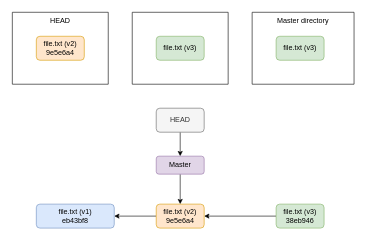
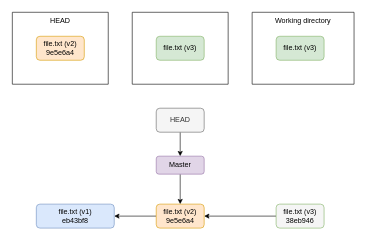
  <mxCell id="0" />
  <mxCell id="1" parent="0" />
  <mxCell id="2" value="" style="swimlane;startSize=0;" parent="1" vertex="1"><mxGeometry x="20" y="20" width="160" height="120" as="geometry" /></mxCell>
  <mxCell id="3" value="file.txt (v2) 9e5e6a4" style="rounded=1;whiteSpace=wrap;html=1;fillColor=#ffe6cc;strokeColor=#d79b00;" parent="2" vertex="1"><mxGeometry x="40" y="40" width="80" height="40" as="geometry" /></mxCell>
  <mxCell id="4" value="HEAD" style="text;html=1;align=center;verticalAlign=middle;whiteSpace=wrap;rounded=0;" parent="2" vertex="1"><mxGeometry width="160" height="30" as="geometry" /></mxCell>
  <mxCell id="5" value="" style="swimlane;startSize=0;" parent="1" vertex="1"><mxGeometry x="220" y="20" width="160" height="120" as="geometry" /></mxCell>
  <mxCell id="6" value="file.txt (v3)" style="rounded=1;whiteSpace=wrap;html=1;fillColor=#d5e8d4;strokeColor=#82b366;" parent="5" vertex="1"><mxGeometry x="40" y="40" width="80" height="40" as="geometry" /></mxCell>
  <mxCell id="7" value="" style="swimlane;startSize=0;" parent="1" vertex="1"><mxGeometry x="420" y="20" width="170" height="120" as="geometry" /></mxCell>
  <mxCell id="8" value="file.txt (v3)" style="rounded=1;whiteSpace=wrap;html=1;fillColor=#d5e8d4;strokeColor=#82b366;" parent="7" vertex="1"><mxGeometry x="40" y="40" width="80" height="40" as="geometry" /></mxCell>
- <mxCell id="9" value="Master directory" style="text;html=1;align=center;verticalAlign=middle;whiteSpace=wrap;rounded=0;" parent="7" vertex="1"><mxGeometry width="170" height="30" as="geometry" /></mxCell>
+ <mxCell id="9" value="Working directory" style="text;html=1;align=center;verticalAlign=middle;whiteSpace=wrap;rounded=0;" parent="7" vertex="1"><mxGeometry width="170" height="30" as="geometry" /></mxCell>
  <mxCell id="10" style="edgeStyle=orthogonalEdgeStyle;rounded=0;orthogonalLoop=1;jettySize=auto;html=1;exitX=0.5;exitY=1;exitDx=0;exitDy=0;entryX=0.5;entryY=0;entryDx=0;entryDy=0;" parent="1" source="11" target="13" edge="1"><mxGeometry relative="1" as="geometry" /></mxCell>
  <mxCell id="11" value="HEAD" style="rounded=1;whiteSpace=wrap;html=1;fillColor=#f5f5f5;fontColor=#333333;strokeColor=#666666;" parent="1" vertex="1"><mxGeometry x="260" y="180" width="80" height="40" as="geometry" /></mxCell>
  <mxCell id="12" style="edgeStyle=orthogonalEdgeStyle;rounded=0;orthogonalLoop=1;jettySize=auto;html=1;exitX=0.5;exitY=1;exitDx=0;exitDy=0;entryX=0.5;entryY=0;entryDx=0;entryDy=0;" parent="1" source="13" target="17" edge="1"><mxGeometry relative="1" as="geometry" /></mxCell>
  <mxCell id="13" value="Master" style="rounded=1;whiteSpace=wrap;html=1;fillColor=#e1d5e7;strokeColor=#9673a6;" parent="1" vertex="1"><mxGeometry x="260" y="260" width="80" height="30" as="geometry" /></mxCell>
  <mxCell id="14" style="edgeStyle=orthogonalEdgeStyle;rounded=0;orthogonalLoop=1;jettySize=auto;html=1;exitX=0;exitY=0.5;exitDx=0;exitDy=0;entryX=1;entryY=0.5;entryDx=0;entryDy=0;" parent="1" source="15" target="17" edge="1"><mxGeometry relative="1" as="geometry" /></mxCell>
- <mxCell id="15" value="&lt;div&gt;file.txt (v3)&lt;div&gt;38eb946&lt;/div&gt;&lt;/div&gt;" style="rounded=1;whiteSpace=wrap;html=1;fillColor=#d5e8d4;strokeColor=#82b366;" parent="1" vertex="1"><mxGeometry x="460" y="340" width="80" height="40" as="geometry" /></mxCell>
+ <mxCell id="15" value="&lt;div&gt;file.txt (v3)&lt;div&gt;38eb946&lt;/div&gt;&lt;/div&gt;" style="rounded=1;whiteSpace=wrap;html=1;fillColor=#f5f5f5;strokeColor=#82b366;" parent="1" vertex="1"><mxGeometry x="460" y="340" width="80" height="40" as="geometry" /></mxCell>
  <mxCell id="16" style="edgeStyle=orthogonalEdgeStyle;rounded=0;orthogonalLoop=1;jettySize=auto;html=1;exitX=0;exitY=0.5;exitDx=0;exitDy=0;entryX=1;entryY=0.5;entryDx=0;entryDy=0;" parent="1" source="17" target="18" edge="1"><mxGeometry relative="1" as="geometry" /></mxCell>
  <mxCell id="17" value="file.txt (v2) 9e5e6a4" style="rounded=1;whiteSpace=wrap;html=1;fillColor=#ffe6cc;strokeColor=#d79b00;" parent="1" vertex="1"><mxGeometry x="260" y="340" width="80" height="40" as="geometry" /></mxCell>
  <mxCell id="18" value="file.txt (v1)&lt;div&gt;eb43bf8&lt;/div&gt;" style="rounded=1;whiteSpace=wrap;html=1;fillColor=#dae8fc;strokeColor=#6c8ebf;" parent="1" vertex="1"><mxGeometry x="60" y="340" width="130" height="40" as="geometry" /></mxCell>
